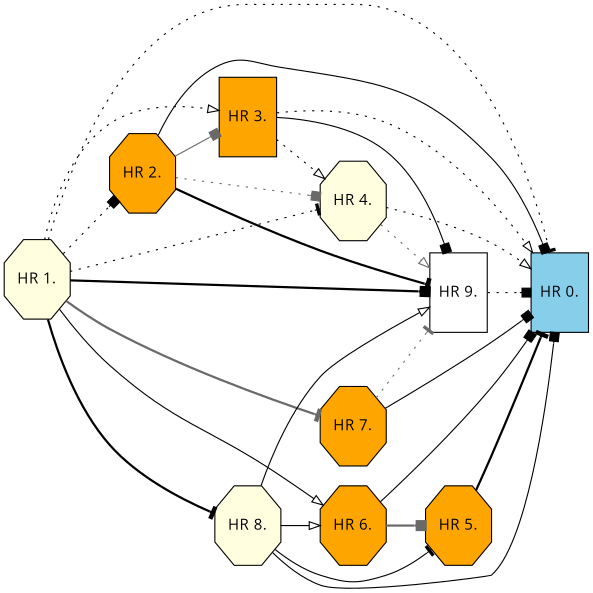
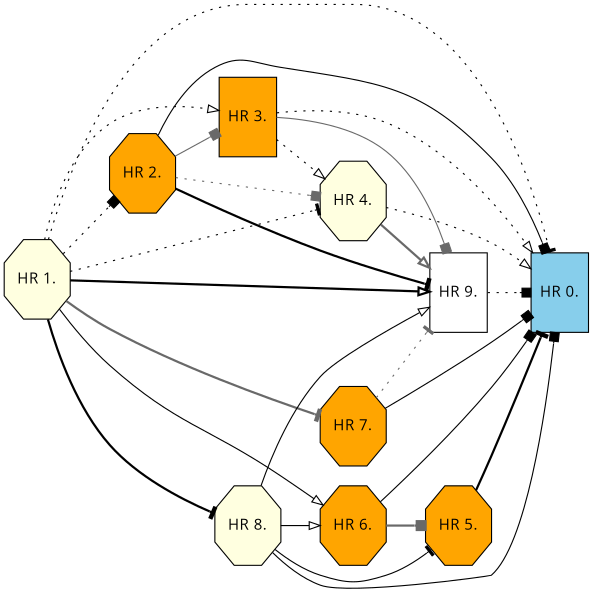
  digraph {
    fontname="Open Sans"
    rankdir=LR
    node [fillcolor=orange fontname="Open Sans" shape=octagon style=filled]
    edge [arrowhead=box fontname="Open Sans" style=dotted]
    n1 [fillcolor=skyblue height=1 label="HR 0." shape=box width=0.5]
    n2 [fillcolor=lightyellow height=1 label="HR 1." width=0.5]
    n3 [height=1 label="HR 2." width=0.5]
    n4 [height=1 label="HR 3." shape=box width=0.5]
    n5 [fillcolor=lightyellow height=1 label="HR 4." width=0.5]
    n6 [height=1 label="HR 6." width=0.5]
    n7 [height=1 label="HR 7." width=0.5]
    n8 [fillcolor=lightyellow height=1 label="HR 8." width=0.5]
    n9 [fillcolor=white height=1 label="HR 9." shape=box width=0.5]
    n10 [height=1 label="HR 5." width=0.5]
    n2 -> n1 [arrowhead=tee]
    n2 -> n3 [color=black]
    n2 -> n4 [arrowhead=onormal]
    n2 -> n5 [arrowhead=tee]
    n2 -> n6 [arrowhead=onormal style=solid]
    n2 -> n7 [arrowhead=tee color=dimgray style=bold]
    n2 -> n8 [arrowhead=tee style=bold]
-   n2 -> n9 [style=bold]
+   n2 -> n9 [arrowhead=onormal style=bold]
    n3 -> n1 [style=solid]
    n3 -> n4 [color=dimgray style=solid]
    n3 -> n5 [color=dimgray]
    n3 -> n9 [arrowhead=tee style=bold]
    n4 -> n1 [arrowhead=onormal]
    n4 -> n5 [arrowhead=onormal]
-   n4 -> n9 [style=solid]
+   n4 -> n9 [style=solid color=dimgray]
    n5 -> n1 [arrowhead=onormal]
-   n5 -> n9 [arrowhead=onormal color=dimgray]
+   n5 -> n9 [arrowhead=onormal color=dimgray style=bold]
    n6 -> n1 [style=solid]
    n6 -> n10 [color=dimgray style=bold]
    n7 -> n1 [style=solid]
    n7 -> n9 [arrowhead=tee color=dimgray]
    n8 -> n1 [style=solid]
    n8 -> n6 [arrowhead=onormal style=solid]
    n8 -> n9 [arrowhead=onormal style=solid]
    n8 -> n10 [arrowhead=tee style=solid]
    n9 -> n1
    n10 -> n1 [arrowhead=tee style=bold]
  }
